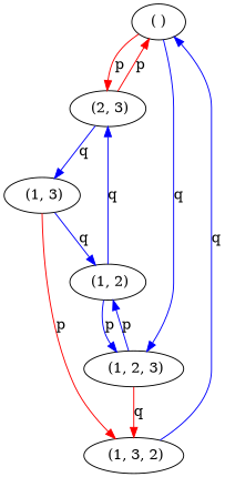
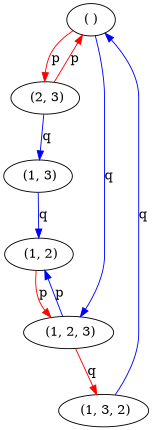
  digraph {
    edge [color=blue]
    "( )"
    " (2, 3)"
    " (1, 2, 3)"
    " (1, 3)"
    " (1, 3, 2)"
    " (1, 2)"
    "( )" -> " (2, 3)" [color=red label=p]
    "( )" -> " (1, 2, 3)" [label=q]
    " (2, 3)" -> "( )" [color=red label=p]
    " (2, 3)" -> " (1, 3)" [label=q]
    " (1, 2, 3)" -> " (1, 3, 2)" [color=red label=q]
    " (1, 2, 3)" -> " (1, 2)" [label=p]
-   " (1, 3)" -> " (1, 3, 2)" [color=red label=p]
    " (1, 3)" -> " (1, 2)" [label=q]
    " (1, 3, 2)" -> "( )" [label=q]
-   " (1, 2)" -> " (2, 3)" [label=q]
-   " (1, 2)" -> " (1, 2, 3)" [label=p]
+   " (1, 2)" -> " (1, 2, 3)" [color=red label=p]
  }
